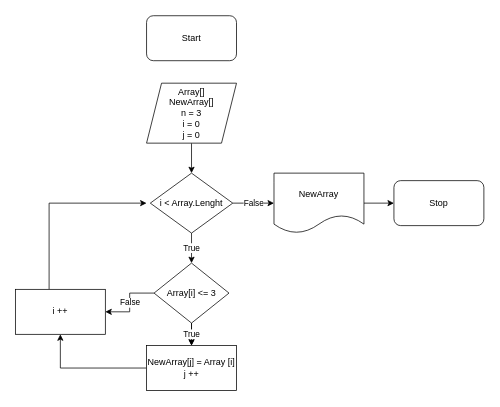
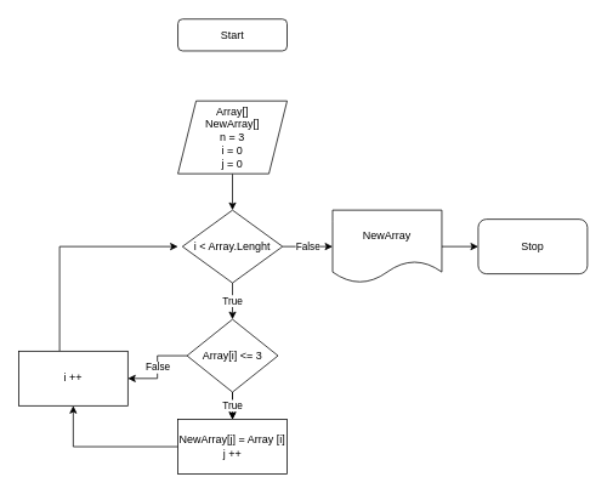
  <mxCell id="0" />
  <mxCell id="1" parent="0" />
- <mxCell id="2" value="Start" style="rounded=1;whiteSpace=wrap;html=1;" vertex="1" parent="1"><mxGeometry x="195" y="20" width="120" height="60" as="geometry" /></mxCell>
+ <mxCell id="2" value="Start" style="rounded=1;whiteSpace=wrap;html=1;" vertex="1" parent="1"><mxGeometry x="195" y="20" width="120" height="35" as="geometry" /></mxCell>
  <mxCell id="3" value="" style="edgeStyle=orthogonalEdgeStyle;rounded=0;orthogonalLoop=1;jettySize=auto;html=1;" edge="1" parent="1" source="4" target="7"><mxGeometry relative="1" as="geometry" /></mxCell>
  <mxCell id="4" value="Array[]&lt;br&gt;NewArray[]&lt;br&gt;n = 3&lt;br&gt;i = 0&lt;br&gt;j = 0" style="shape=parallelogram;perimeter=parallelogramPerimeter;whiteSpace=wrap;html=1;fixedSize=1;" vertex="1" parent="1"><mxGeometry x="195" y="110" width="120" height="80" as="geometry" /></mxCell>
  <mxCell id="5" value="True" style="edgeStyle=orthogonalEdgeStyle;rounded=0;orthogonalLoop=1;jettySize=auto;html=1;" edge="1" parent="1" source="7" target="11"><mxGeometry relative="1" as="geometry" /></mxCell>
  <mxCell id="6" value="False" style="edgeStyle=orthogonalEdgeStyle;rounded=0;orthogonalLoop=1;jettySize=auto;html=1;" edge="1" parent="1" source="7" target="17"><mxGeometry relative="1" as="geometry" /></mxCell>
  <mxCell id="7" value="i &amp;lt; Array.Lenght" style="rhombus;whiteSpace=wrap;html=1;" vertex="1" parent="1"><mxGeometry x="200" y="230" width="110" height="80" as="geometry" /></mxCell>
  <mxCell id="8" value="" style="edgeStyle=orthogonalEdgeStyle;rounded=0;orthogonalLoop=1;jettySize=auto;html=1;" edge="1" parent="1" source="11" target="13"><mxGeometry relative="1" as="geometry" /></mxCell>
  <mxCell id="9" value="False" style="edgeStyle=orthogonalEdgeStyle;rounded=0;orthogonalLoop=1;jettySize=auto;html=1;entryX=1;entryY=0.5;entryDx=0;entryDy=0;" edge="1" parent="1" source="11" target="15"><mxGeometry relative="1" as="geometry" /></mxCell>
  <mxCell id="10" value="True" style="edgeStyle=orthogonalEdgeStyle;rounded=0;orthogonalLoop=1;jettySize=auto;html=1;" edge="1" parent="1" source="11" target="13"><mxGeometry relative="1" as="geometry" /></mxCell>
  <mxCell id="11" value="Array[i] &amp;lt;= 3" style="rhombus;whiteSpace=wrap;html=1;" vertex="1" parent="1"><mxGeometry x="205" y="350" width="100" height="80" as="geometry" /></mxCell>
  <mxCell id="12" style="edgeStyle=orthogonalEdgeStyle;rounded=0;orthogonalLoop=1;jettySize=auto;html=1;entryX=0.5;entryY=1;entryDx=0;entryDy=0;" edge="1" parent="1" source="13" target="15"><mxGeometry relative="1" as="geometry" /></mxCell>
  <mxCell id="13" value="NewArray[j] = Array [i]&lt;br&gt;j ++" style="whiteSpace=wrap;html=1;" vertex="1" parent="1"><mxGeometry x="195" y="460" width="120" height="60" as="geometry" /></mxCell>
  <mxCell id="14" style="edgeStyle=orthogonalEdgeStyle;rounded=0;orthogonalLoop=1;jettySize=auto;html=1;" edge="1" parent="1" source="15"><mxGeometry relative="1" as="geometry"><mxPoint x="195" y="270" as="targetPoint" /><Array as="points"><mxPoint x="65" y="270" /></Array></mxGeometry></mxCell>
  <mxCell id="15" value="i ++" style="whiteSpace=wrap;html=1;" vertex="1" parent="1"><mxGeometry x="20" y="385" width="120" height="60" as="geometry" /></mxCell>
  <mxCell id="16" value="" style="edgeStyle=orthogonalEdgeStyle;rounded=0;orthogonalLoop=1;jettySize=auto;html=1;" edge="1" parent="1" source="17" target="18"><mxGeometry relative="1" as="geometry" /></mxCell>
  <mxCell id="17" value="NewArray" style="shape=document;whiteSpace=wrap;html=1;boundedLbl=1;" vertex="1" parent="1"><mxGeometry x="365" y="230" width="120" height="80" as="geometry" /></mxCell>
  <mxCell id="18" value="Stop" style="rounded=1;whiteSpace=wrap;html=1;" vertex="1" parent="1"><mxGeometry x="525" y="240" width="120" height="60" as="geometry" /></mxCell>
